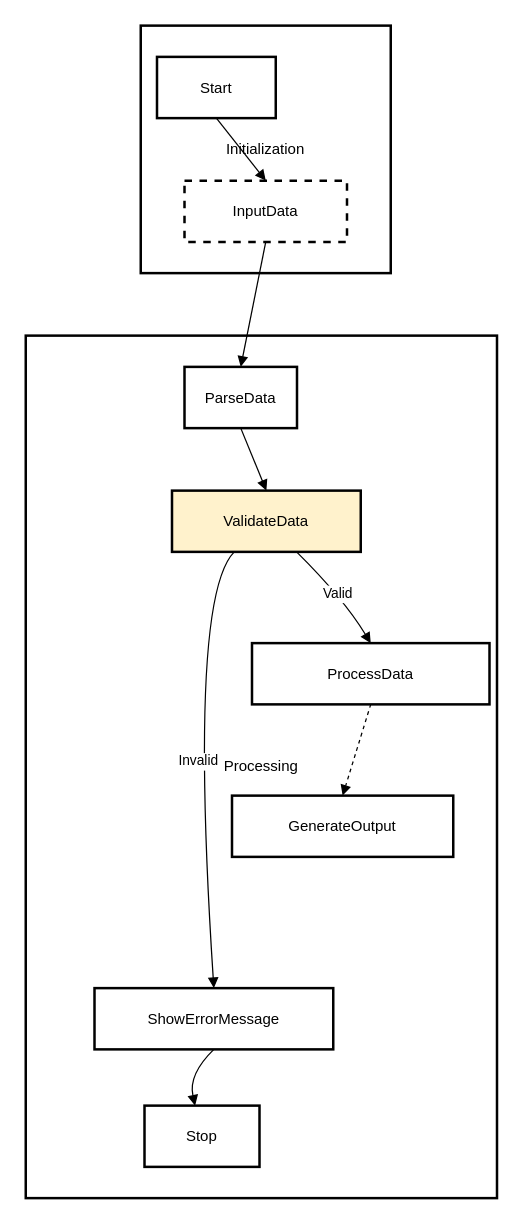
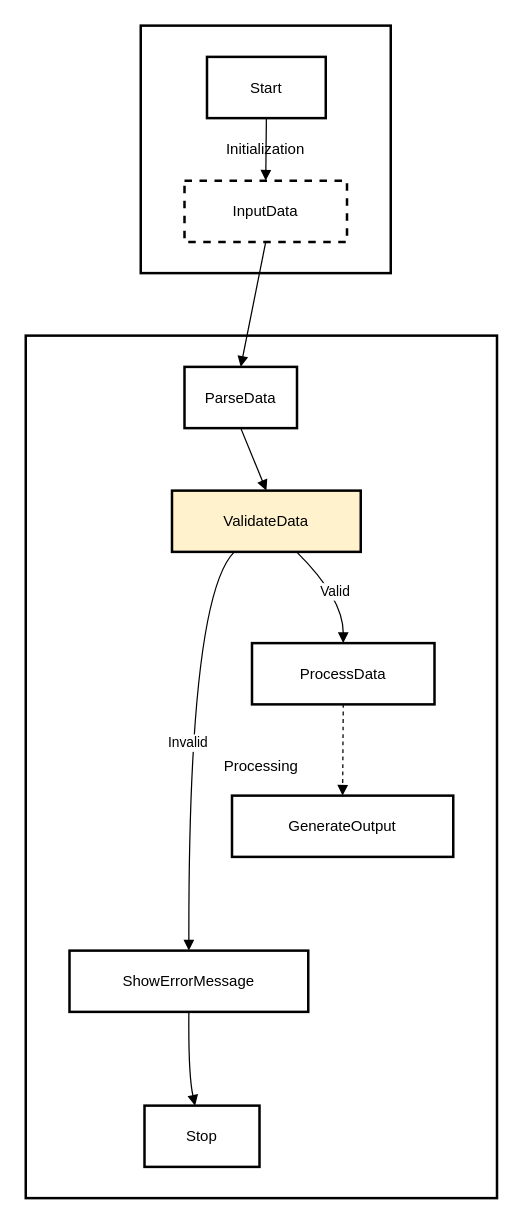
  <mxCell id="0" />
  <mxCell id="1" parent="0" />
  <mxCell id="2" value="Processing" style="whiteSpace=wrap;strokeWidth=2;" parent="1" vertex="1"><mxGeometry x="20" y="268" width="377" height="690" as="geometry" /></mxCell>
  <mxCell id="3" value="Initialization" style="whiteSpace=wrap;strokeWidth=2;" parent="1" vertex="1"><mxGeometry x="112" y="20" width="200" height="198" as="geometry" /></mxCell>
- <mxCell id="4" value="Start" style="whiteSpace=wrap;strokeWidth=2;" parent="1" vertex="1"><mxGeometry x="125" y="45" width="95" height="49" as="geometry" /></mxCell>
+ <mxCell id="4" value="Start" style="whiteSpace=wrap;strokeWidth=2;" parent="1" vertex="1"><mxGeometry x="165" y="45" width="95" height="49" as="geometry" /></mxCell>
  <mxCell id="5" value="InputData" style="whiteSpace=wrap;strokeWidth=2;dashed=1;" parent="1" vertex="1"><mxGeometry x="147" y="144" width="130" height="49" as="geometry" /></mxCell>
  <mxCell id="6" value="ParseData" style="whiteSpace=wrap;strokeWidth=2;" parent="1" vertex="1"><mxGeometry x="147" y="293" width="90" height="49" as="geometry" /></mxCell>
  <mxCell id="7" value="ValidateData" style="whiteSpace=wrap;strokeWidth=2;fillColor=#fff2cc;" parent="1" vertex="1"><mxGeometry x="137" y="392" width="151" height="49" as="geometry" /></mxCell>
- <mxCell id="8" value="ProcessData" style="whiteSpace=wrap;strokeWidth=2;" parent="1" vertex="1"><mxGeometry x="201" y="514" width="190" height="49" as="geometry" /></mxCell>
- <mxCell id="9" value="ShowErrorMessage" style="whiteSpace=wrap;strokeWidth=2;" parent="1" vertex="1"><mxGeometry x="75" y="790" width="191" height="49" as="geometry" /></mxCell>
+ <mxCell id="8" value="ProcessData" style="whiteSpace=wrap;strokeWidth=2;" parent="1" vertex="1"><mxGeometry x="201" y="514" width="146" height="49" as="geometry" /></mxCell>
+ <mxCell id="9" value="ShowErrorMessage" style="whiteSpace=wrap;strokeWidth=2;" parent="1" vertex="1"><mxGeometry x="55" y="760" width="191" height="49" as="geometry" /></mxCell>
  <mxCell id="10" value="Stop" style="whiteSpace=wrap;strokeWidth=2;" parent="1" vertex="1"><mxGeometry x="115" y="884" width="92" height="49" as="geometry" /></mxCell>
  <mxCell id="11" value="GenerateOutput" style="whiteSpace=wrap;strokeWidth=2;" parent="1" vertex="1"><mxGeometry x="185" y="636" width="177" height="49" as="geometry" /></mxCell>
  <mxCell id="12" value="" style="curved=1;startArrow=none;endArrow=block;exitX=0.5;exitY=1;entryX=0.5;entryY=0;" parent="1" source="4" target="5" edge="1"><mxGeometry relative="1" as="geometry"><Array as="points" /></mxGeometry></mxCell>
  <mxCell id="13" value="" style="curved=1;startArrow=none;endArrow=block;exitX=0.5;exitY=1;entryX=0.5;entryY=0;" parent="1" source="5" target="6" edge="1"><mxGeometry relative="1" as="geometry"><Array as="points" /></mxGeometry></mxCell>
  <mxCell id="14" value="" style="curved=1;startArrow=none;endArrow=block;exitX=0.5;exitY=1;entryX=0.5;entryY=0;" parent="1" source="6" target="7" edge="1"><mxGeometry relative="1" as="geometry"><Array as="points" /></mxGeometry></mxCell>
  <mxCell id="15" value="Valid" style="curved=1;startArrow=none;endArrow=block;exitX=0.66;exitY=1;entryX=0.5;entryY=0;" parent="1" source="7" target="8" edge="1"><mxGeometry relative="1" as="geometry"><Array as="points"><mxPoint x="274" y="478" /></Array></mxGeometry></mxCell>
  <mxCell id="16" value="Invalid" style="curved=1;startArrow=none;endArrow=block;exitX=0.33;exitY=1;entryX=0.5;entryY=0;" parent="1" source="7" target="9" edge="1"><mxGeometry relative="1" as="geometry"><Array as="points"><mxPoint x="150" y="478" /></Array></mxGeometry></mxCell>
  <mxCell id="17" value="" style="curved=1;startArrow=none;endArrow=block;exitX=0.5;exitY=1;entryX=0.44;entryY=0;" parent="1" source="9" target="10" edge="1"><mxGeometry relative="1" as="geometry"><Array as="points"><mxPoint x="150" y="859" /></Array></mxGeometry></mxCell>
  <mxCell id="18" value="" style="curved=1;startArrow=none;endArrow=block;exitX=0.5;exitY=1;entryX=0.5;entryY=0;dashed=1;" parent="1" source="8" target="11" edge="1"><mxGeometry relative="1" as="geometry"><Array as="points" /></mxGeometry></mxCell>
